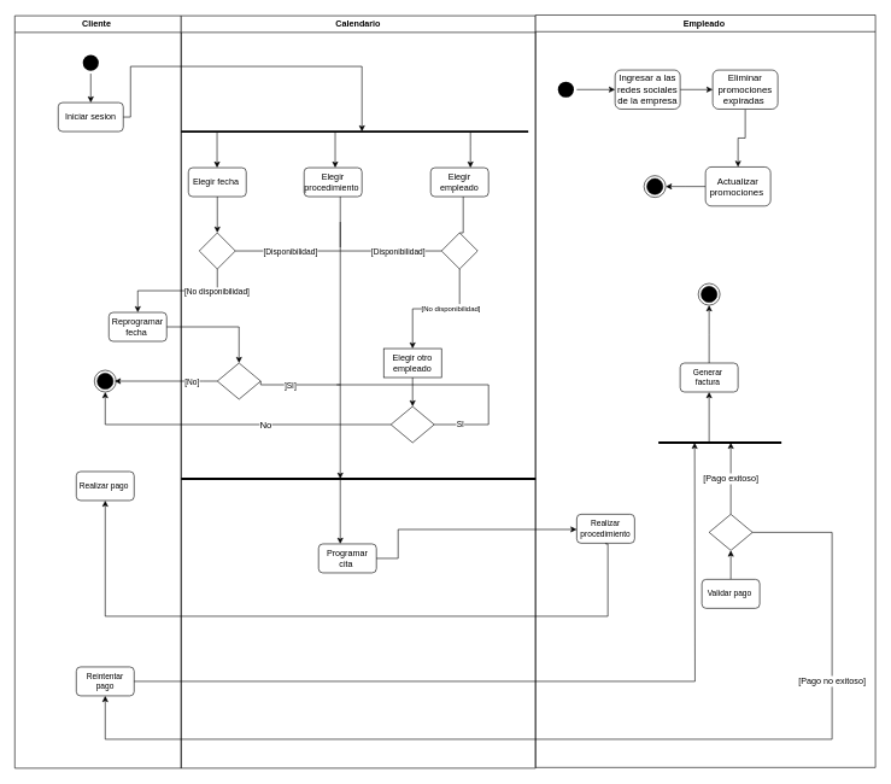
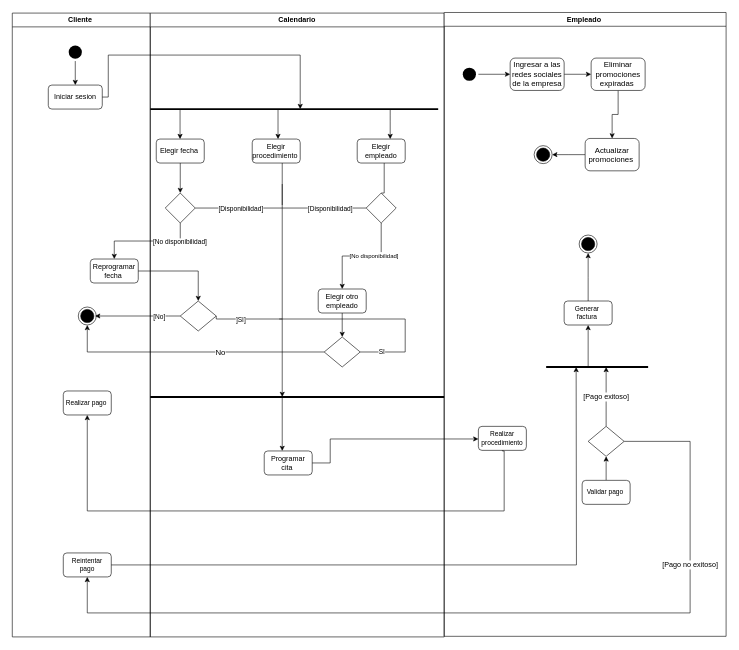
  <mxCell id="0" />
  <mxCell id="1" parent="0" />
  <mxCell id="2" value="Cliente&amp;nbsp;" style="swimlane;whiteSpace=wrap;html=1;movable=1;resizable=1;rotatable=1;deletable=1;editable=1;connectable=1;" vertex="1" parent="1"><mxGeometry x="20" y="21" width="230" height="1040" as="geometry" /></mxCell>
  <mxCell id="3" style="edgeStyle=orthogonalEdgeStyle;rounded=0;orthogonalLoop=1;jettySize=auto;html=1;entryX=0.5;entryY=0;entryDx=0;entryDy=0;" edge="1" parent="2" source="4" target="5"><mxGeometry relative="1" as="geometry"><mxPoint x="105" y="115" as="targetPoint" /></mxGeometry></mxCell>
  <mxCell id="4" value="" style="ellipse;html=1;shape=endState;fillColor=#000000;strokeColor=none;" vertex="1" parent="2"><mxGeometry x="90" y="50" width="30" height="30" as="geometry" /></mxCell>
  <mxCell id="5" value="Iniciar sesion" style="rounded=1;whiteSpace=wrap;html=1;strokeColor=#000000;" vertex="1" parent="2"><mxGeometry x="60" y="120" width="90" height="40" as="geometry" /></mxCell>
  <mxCell id="6" value="Reprogramar fecha&amp;nbsp;" style="rounded=1;whiteSpace=wrap;html=1;strokeColor=#000000;" vertex="1" parent="2"><mxGeometry x="130" y="410" width="80" height="40" as="geometry" /></mxCell>
  <mxCell id="7" value="" style="ellipse;html=1;shape=endState;fillColor=#000000;strokeColor=default;fontSize=8;" vertex="1" parent="2"><mxGeometry x="110" y="490" width="30" height="30" as="geometry" /></mxCell>
  <mxCell id="8" value="&lt;span style=&quot;font-size: 11px;&quot;&gt;Realizar pago&amp;nbsp;&lt;/span&gt;" style="rounded=1;whiteSpace=wrap;html=1;strokeColor=#000000;fontSize=8;" vertex="1" parent="2"><mxGeometry x="85" y="630" width="80" height="40" as="geometry" /></mxCell>
  <mxCell id="9" value="&lt;span style=&quot;font-size: 11px;&quot;&gt;Reintentar pago&lt;/span&gt;" style="rounded=1;whiteSpace=wrap;html=1;strokeColor=#000000;fontSize=8;" vertex="1" parent="2"><mxGeometry x="85" y="900" width="80" height="40" as="geometry" /></mxCell>
  <mxCell id="10" value="Calendario" style="swimlane;whiteSpace=wrap;html=1;movable=1;resizable=1;rotatable=1;deletable=1;editable=1;connectable=1;" vertex="1" parent="1"><mxGeometry x="250" y="21" width="490" height="1040" as="geometry" /></mxCell>
  <mxCell id="11" style="edgeStyle=orthogonalEdgeStyle;rounded=0;orthogonalLoop=1;jettySize=auto;html=1;strokeWidth=1;" edge="1" parent="10" source="12"><mxGeometry relative="1" as="geometry"><mxPoint x="50" y="300" as="targetPoint" /></mxGeometry></mxCell>
  <mxCell id="12" value="Elegir fecha&amp;nbsp;" style="rounded=1;whiteSpace=wrap;html=1;strokeColor=#000000;" vertex="1" parent="10"><mxGeometry x="10" y="210" width="80" height="40" as="geometry" /></mxCell>
  <mxCell id="13" value="" style="endArrow=none;html=1;rounded=0;strokeWidth=3;" edge="1" parent="10"><mxGeometry x="0.6" width="50" height="50" relative="1" as="geometry"><mxPoint y="160" as="sourcePoint" /><mxPoint x="480" y="160" as="targetPoint" /><Array as="points" /><mxPoint as="offset" /></mxGeometry></mxCell>
  <mxCell id="14" value="Elegir procedimiento&amp;nbsp;" style="rounded=1;whiteSpace=wrap;html=1;strokeColor=#000000;" vertex="1" parent="10"><mxGeometry x="170" y="210" width="80" height="40" as="geometry" /></mxCell>
  <mxCell id="15" style="edgeStyle=orthogonalEdgeStyle;rounded=0;orthogonalLoop=1;jettySize=auto;html=1;strokeWidth=1;fontSize=8;endArrow=none;endFill=0;entryX=0.5;entryY=0;entryDx=0;entryDy=0;" edge="1" parent="10" source="16" target="28"><mxGeometry relative="1" as="geometry"><mxPoint x="320" y="320" as="targetPoint" /><Array as="points"><mxPoint x="390" y="300" /></Array></mxGeometry></mxCell>
  <mxCell id="16" value="Elegir empleado" style="rounded=1;whiteSpace=wrap;html=1;strokeColor=#000000;" vertex="1" parent="10"><mxGeometry x="345" y="210" width="80" height="40" as="geometry" /></mxCell>
  <mxCell id="17" value="" style="endArrow=classic;html=1;rounded=0;strokeWidth=1;" edge="1" parent="10"><mxGeometry width="50" height="50" relative="1" as="geometry"><mxPoint x="49.66" y="160" as="sourcePoint" /><mxPoint x="49.66" y="210" as="targetPoint" /></mxGeometry></mxCell>
  <mxCell id="18" value="" style="endArrow=classic;html=1;rounded=0;strokeWidth=1;" edge="1" parent="10"><mxGeometry x="-0.6" y="35" width="50" height="50" relative="1" as="geometry"><mxPoint x="213.0" y="160" as="sourcePoint" /><mxPoint x="213.0" y="210" as="targetPoint" /><Array as="points" /><mxPoint as="offset" /></mxGeometry></mxCell>
  <mxCell id="19" value="" style="endArrow=classic;html=1;rounded=0;strokeWidth=1;" edge="1" parent="10"><mxGeometry x="-0.2" y="40" width="50" height="50" relative="1" as="geometry"><mxPoint x="400.0" y="160" as="sourcePoint" /><mxPoint x="400.0" y="210" as="targetPoint" /><Array as="points"><mxPoint x="400" y="170" /><mxPoint x="400" y="180" /></Array><mxPoint as="offset" /></mxGeometry></mxCell>
  <mxCell id="20" style="edgeStyle=orthogonalEdgeStyle;rounded=0;orthogonalLoop=1;jettySize=auto;html=1;exitX=1;exitY=0.5;exitDx=0;exitDy=0;strokeWidth=1;fontSize=8;" edge="1" parent="10" source="22"><mxGeometry relative="1" as="geometry"><mxPoint x="220" y="640" as="targetPoint" /><Array as="points"><mxPoint x="220" y="325" /></Array></mxGeometry></mxCell>
  <mxCell id="21" value="[Disponibilidad]" style="edgeLabel;html=1;align=center;verticalAlign=middle;resizable=0;points=[];fontSize=11;" connectable="0" vertex="1" parent="20"><mxGeometry x="-0.206" y="-2" relative="1" as="geometry"><mxPoint x="-68" y="-38" as="offset" /></mxGeometry></mxCell>
  <mxCell id="22" value="" style="rhombus;whiteSpace=wrap;html=1;strokeColor=#000000;" vertex="1" parent="10"><mxGeometry x="25" y="300" width="50" height="50" as="geometry" /></mxCell>
  <mxCell id="23" style="edgeStyle=orthogonalEdgeStyle;rounded=0;orthogonalLoop=1;jettySize=auto;html=1;strokeWidth=1;fontSize=8;endArrow=none;endFill=0;exitX=1;exitY=0.5;exitDx=0;exitDy=0;" edge="1" parent="10" source="25"><mxGeometry relative="1" as="geometry"><mxPoint x="220" y="510" as="targetPoint" /><Array as="points"><mxPoint x="110" y="510" /></Array></mxGeometry></mxCell>
  <mxCell id="24" value="]SI]" style="edgeLabel;html=1;align=center;verticalAlign=middle;resizable=0;points=[];fontSize=11;" connectable="0" vertex="1" parent="23"><mxGeometry x="-0.223" y="-1" relative="1" as="geometry"><mxPoint as="offset" /></mxGeometry></mxCell>
  <mxCell id="25" value="" style="rhombus;whiteSpace=wrap;html=1;strokeColor=#000000;fontSize=8;" vertex="1" parent="10"><mxGeometry x="50" y="480" width="60" height="50" as="geometry" /></mxCell>
  <mxCell id="26" style="edgeStyle=orthogonalEdgeStyle;rounded=0;orthogonalLoop=1;jettySize=auto;html=1;strokeWidth=1;fontSize=8;entryX=0.5;entryY=0;entryDx=0;entryDy=0;" edge="1" parent="10" source="28" target="30"><mxGeometry relative="1" as="geometry"><mxPoint x="320" y="440" as="targetPoint" /><Array as="points" /></mxGeometry></mxCell>
  <mxCell id="27" value="[No disponibilidad]" style="edgeLabel;html=1;align=center;verticalAlign=middle;resizable=0;points=[];fontSize=10;" connectable="0" vertex="1" parent="26"><mxGeometry x="-0.224" y="-2" relative="1" as="geometry"><mxPoint as="offset" /></mxGeometry></mxCell>
  <mxCell id="28" value="" style="rhombus;whiteSpace=wrap;html=1;strokeColor=#000000;" vertex="1" parent="10"><mxGeometry x="360" y="300" width="50" height="50" as="geometry" /></mxCell>
  <mxCell id="29" style="edgeStyle=orthogonalEdgeStyle;rounded=0;orthogonalLoop=1;jettySize=auto;html=1;entryX=0.5;entryY=0;entryDx=0;entryDy=0;strokeWidth=1;fontSize=8;" edge="1" parent="10" source="30" target="31"><mxGeometry relative="1" as="geometry" /></mxCell>
- <mxCell id="30" value="Elegir otro empleado" style="whiteSpace=wrap;html=1;strokeColor=#000000;rounded=0;" vertex="1" parent="10"><mxGeometry x="280" y="460" width="80" height="40" as="geometry" /></mxCell>
+ <mxCell id="30" value="Elegir otro empleado" style="rounded=1;whiteSpace=wrap;html=1;strokeColor=#000000;" vertex="1" parent="10"><mxGeometry x="280" y="460" width="80" height="40" as="geometry" /></mxCell>
  <mxCell id="31" value="" style="rhombus;whiteSpace=wrap;html=1;strokeColor=#000000;fontSize=8;" vertex="1" parent="10"><mxGeometry x="290" y="540" width="60" height="50" as="geometry" /></mxCell>
  <mxCell id="32" value="" style="endArrow=none;html=1;rounded=0;strokeWidth=3;" edge="1" parent="10"><mxGeometry x="0.6" width="50" height="50" relative="1" as="geometry"><mxPoint y="640" as="sourcePoint" /><mxPoint x="490" y="640" as="targetPoint" /><Array as="points"><mxPoint x="240" y="640" /></Array><mxPoint as="offset" /></mxGeometry></mxCell>
  <mxCell id="33" value="Programar cita&amp;nbsp;" style="rounded=1;whiteSpace=wrap;html=1;strokeColor=#000000;" vertex="1" parent="10"><mxGeometry x="190" y="730" width="80" height="40" as="geometry" /></mxCell>
  <mxCell id="34" value="" style="edgeStyle=orthogonalEdgeStyle;rounded=0;orthogonalLoop=1;jettySize=auto;html=1;strokeWidth=1;fontSize=8;endArrow=none;endFill=0;exitX=1;exitY=0.5;exitDx=0;exitDy=0;" edge="1" parent="10" source="31"><mxGeometry relative="1" as="geometry"><mxPoint x="345" y="565" as="sourcePoint" /><mxPoint x="215" y="510" as="targetPoint" /><Array as="points"><mxPoint x="425" y="565" /><mxPoint x="425" y="510" /></Array></mxGeometry></mxCell>
  <mxCell id="35" value="&lt;font style=&quot;font-size: 11px;&quot;&gt;SI&lt;/font&gt;" style="edgeLabel;html=1;align=center;verticalAlign=middle;resizable=0;points=[];fontSize=8;" connectable="0" vertex="1" parent="34"><mxGeometry x="-0.26" relative="1" as="geometry"><mxPoint x="-40" y="50" as="offset" /></mxGeometry></mxCell>
  <mxCell id="36" value="Empleado&amp;nbsp;" style="swimlane;whiteSpace=wrap;html=1;movable=1;resizable=1;rotatable=1;deletable=1;editable=1;connectable=1;" vertex="1" parent="1"><mxGeometry x="740" y="20" width="470" height="1040" as="geometry" /></mxCell>
  <mxCell id="37" value="&lt;span style=&quot;font-size: 11px;&quot;&gt;Realizar procedimiento&lt;/span&gt;" style="rounded=1;whiteSpace=wrap;html=1;strokeColor=#000000;fontSize=8;" vertex="1" parent="36"><mxGeometry x="57" y="690" width="80" height="40" as="geometry" /></mxCell>
  <mxCell id="38" style="edgeStyle=orthogonalEdgeStyle;rounded=0;orthogonalLoop=1;jettySize=auto;html=1;strokeWidth=1;fontSize=12;startArrow=none;startFill=0;endArrow=classic;endFill=1;" edge="1" parent="36" source="39"><mxGeometry relative="1" as="geometry"><mxPoint x="240" y="401" as="targetPoint" /></mxGeometry></mxCell>
  <mxCell id="39" value="&lt;span style=&quot;font-size: 11px;&quot;&gt;Generar&amp;nbsp; factura&amp;nbsp;&lt;/span&gt;" style="rounded=1;whiteSpace=wrap;html=1;strokeColor=#000000;fontSize=8;" vertex="1" parent="36"><mxGeometry x="200" y="481" width="80" height="40" as="geometry" /></mxCell>
  <mxCell id="40" style="edgeStyle=orthogonalEdgeStyle;rounded=0;orthogonalLoop=1;jettySize=auto;html=1;entryX=0.5;entryY=1;entryDx=0;entryDy=0;strokeWidth=1;fontSize=12;startArrow=none;startFill=0;endArrow=classic;endFill=1;" edge="1" parent="36" source="41" target="43"><mxGeometry relative="1" as="geometry" /></mxCell>
  <mxCell id="41" value="&lt;span style=&quot;font-size: 11px;&quot;&gt;Validar pago&amp;nbsp;&lt;/span&gt;" style="rounded=1;whiteSpace=wrap;html=1;strokeColor=#000000;fontSize=8;" vertex="1" parent="36"><mxGeometry x="230" y="780" width="80" height="40" as="geometry" /></mxCell>
  <mxCell id="42" value="[Pago exitoso]" style="edgeStyle=orthogonalEdgeStyle;rounded=0;orthogonalLoop=1;jettySize=auto;html=1;strokeWidth=1;fontSize=12;startArrow=none;startFill=0;endArrow=classic;endFill=1;" edge="1" parent="36" source="43"><mxGeometry relative="1" as="geometry"><mxPoint x="270" y="591" as="targetPoint" /></mxGeometry></mxCell>
  <mxCell id="43" value="" style="rhombus;whiteSpace=wrap;html=1;strokeColor=#000000;fontSize=8;" vertex="1" parent="36"><mxGeometry x="240" y="690" width="60" height="50" as="geometry" /></mxCell>
  <mxCell id="44" value="" style="endArrow=none;html=1;rounded=0;strokeWidth=3;" edge="1" parent="36"><mxGeometry x="0.6" width="50" height="50" relative="1" as="geometry"><mxPoint x="170" y="591" as="sourcePoint" /><mxPoint x="340" y="591" as="targetPoint" /><Array as="points"><mxPoint x="230" y="591" /></Array><mxPoint as="offset" /></mxGeometry></mxCell>
  <mxCell id="45" value="" style="ellipse;html=1;shape=endState;fillColor=#000000;strokeColor=default;fontSize=8;" vertex="1" parent="36"><mxGeometry x="225" y="371" width="30" height="30" as="geometry" /></mxCell>
  <mxCell id="46" style="edgeStyle=orthogonalEdgeStyle;rounded=0;orthogonalLoop=1;jettySize=auto;html=1;strokeWidth=1;fontSize=11;startArrow=none;startFill=0;endArrow=classic;endFill=1;entryX=0;entryY=0.5;entryDx=0;entryDy=0;" edge="1" parent="36" source="47" target="49"><mxGeometry relative="1" as="geometry"><mxPoint x="105.0" y="96" as="targetPoint" /></mxGeometry></mxCell>
  <mxCell id="47" value="" style="ellipse;html=1;shape=endState;fillColor=#000000;strokeColor=none;" vertex="1" parent="36"><mxGeometry x="27" y="88" width="30" height="30" as="geometry" /></mxCell>
  <mxCell id="48" style="edgeStyle=orthogonalEdgeStyle;rounded=0;orthogonalLoop=1;jettySize=auto;html=1;strokeWidth=1;fontSize=13;startArrow=none;startFill=0;endArrow=classic;endFill=1;" edge="1" parent="36" source="49" target="51"><mxGeometry relative="1" as="geometry" /></mxCell>
  <mxCell id="49" value="Ingresar a las redes sociales de la empresa" style="rounded=1;whiteSpace=wrap;html=1;strokeColor=#000000;fontSize=13;" vertex="1" parent="36"><mxGeometry x="110" y="76" width="90" height="54" as="geometry" /></mxCell>
  <mxCell id="50" value="" style="edgeStyle=orthogonalEdgeStyle;rounded=0;orthogonalLoop=1;jettySize=auto;html=1;strokeWidth=1;fontSize=13;startArrow=none;startFill=0;endArrow=classic;endFill=1;" edge="1" parent="36" source="51" target="53"><mxGeometry relative="1" as="geometry" /></mxCell>
  <mxCell id="51" value="Eliminar promociones expiradas&amp;nbsp;" style="rounded=1;whiteSpace=wrap;html=1;strokeColor=#000000;fontSize=13;" vertex="1" parent="36"><mxGeometry x="245" y="76" width="90" height="54" as="geometry" /></mxCell>
  <mxCell id="52" value="" style="edgeStyle=orthogonalEdgeStyle;rounded=0;orthogonalLoop=1;jettySize=auto;html=1;strokeWidth=1;fontSize=13;startArrow=none;startFill=0;endArrow=classic;endFill=1;" edge="1" parent="36" source="53"><mxGeometry relative="1" as="geometry"><mxPoint x="180.0" y="237" as="targetPoint" /></mxGeometry></mxCell>
  <mxCell id="53" value="Actualizar promociones&amp;nbsp;" style="rounded=1;whiteSpace=wrap;html=1;strokeColor=#000000;fontSize=13;" vertex="1" parent="36"><mxGeometry x="235" y="210" width="90" height="54" as="geometry" /></mxCell>
  <mxCell id="54" value="" style="ellipse;html=1;shape=endState;fillColor=#000000;strokeColor=default;fontSize=8;" vertex="1" parent="36"><mxGeometry x="150" y="222" width="30" height="30" as="geometry" /></mxCell>
  <mxCell id="55" style="edgeStyle=orthogonalEdgeStyle;rounded=0;orthogonalLoop=1;jettySize=auto;html=1;" edge="1" parent="1" source="5"><mxGeometry relative="1" as="geometry"><mxPoint x="500" y="181" as="targetPoint" /><Array as="points"><mxPoint x="180" y="161" /><mxPoint x="180" y="91" /><mxPoint x="500" y="91" /></Array></mxGeometry></mxCell>
  <mxCell id="56" style="edgeStyle=orthogonalEdgeStyle;rounded=0;orthogonalLoop=1;jettySize=auto;html=1;strokeWidth=1;fontSize=8;" edge="1" parent="1" source="25"><mxGeometry relative="1" as="geometry"><mxPoint x="158" y="526" as="targetPoint" /><Array as="points"><mxPoint x="280" y="526" /><mxPoint x="280" y="526" /></Array></mxGeometry></mxCell>
  <mxCell id="57" value="[No]" style="edgeLabel;html=1;align=center;verticalAlign=middle;resizable=0;points=[];fontSize=11;" connectable="0" vertex="1" parent="56"><mxGeometry x="-0.239" relative="1" as="geometry"><mxPoint x="18" as="offset" /></mxGeometry></mxCell>
  <mxCell id="58" style="edgeStyle=orthogonalEdgeStyle;rounded=0;orthogonalLoop=1;jettySize=auto;html=1;entryX=0.5;entryY=0;entryDx=0;entryDy=0;strokeWidth=1;fontSize=8;" edge="1" parent="1" source="6" target="25"><mxGeometry relative="1" as="geometry" /></mxCell>
  <mxCell id="59" style="edgeStyle=orthogonalEdgeStyle;rounded=0;orthogonalLoop=1;jettySize=auto;html=1;exitX=0.5;exitY=1;exitDx=0;exitDy=0;strokeWidth=1;fontSize=8;entryX=0.5;entryY=0;entryDx=0;entryDy=0;" edge="1" parent="1" source="22" target="6"><mxGeometry relative="1" as="geometry"><mxPoint x="300" y="401" as="targetPoint" /></mxGeometry></mxCell>
  <mxCell id="60" value="[No disponibilidad]&amp;nbsp;" style="edgeLabel;html=1;align=center;verticalAlign=middle;resizable=0;points=[];fontSize=11;" connectable="0" vertex="1" parent="59"><mxGeometry x="-0.2" y="1" relative="1" as="geometry"><mxPoint x="38" as="offset" /></mxGeometry></mxCell>
  <mxCell id="61" style="edgeStyle=orthogonalEdgeStyle;rounded=0;orthogonalLoop=1;jettySize=auto;html=1;exitX=0;exitY=0.5;exitDx=0;exitDy=0;strokeWidth=1;fontSize=8;entryX=0.5;entryY=1;entryDx=0;entryDy=0;" edge="1" parent="1" source="31" target="7"><mxGeometry relative="1" as="geometry"><mxPoint x="470" y="616" as="targetPoint" /><Array as="points"><mxPoint x="145" y="586" /></Array></mxGeometry></mxCell>
  <mxCell id="62" value="No" style="edgeLabel;html=1;align=center;verticalAlign=middle;resizable=0;points=[];fontSize=13;" connectable="0" vertex="1" parent="61"><mxGeometry x="-0.21" y="-1" relative="1" as="geometry"><mxPoint as="offset" /></mxGeometry></mxCell>
  <mxCell id="63" style="edgeStyle=orthogonalEdgeStyle;rounded=0;orthogonalLoop=1;jettySize=auto;html=1;strokeWidth=1;fontSize=8;endArrow=none;endFill=0;" edge="1" parent="1" source="14"><mxGeometry relative="1" as="geometry"><mxPoint x="470" y="341" as="targetPoint" /><Array as="points"><mxPoint x="470" y="281" /><mxPoint x="470" y="281" /></Array></mxGeometry></mxCell>
  <mxCell id="64" style="edgeStyle=orthogonalEdgeStyle;rounded=0;orthogonalLoop=1;jettySize=auto;html=1;strokeWidth=1;fontSize=8;endArrow=none;endFill=0;" edge="1" parent="1" source="28"><mxGeometry relative="1" as="geometry"><mxPoint x="470" y="306" as="targetPoint" /><Array as="points"><mxPoint x="470" y="346" /></Array></mxGeometry></mxCell>
  <mxCell id="65" value="[Disponibilidad]" style="edgeLabel;html=1;align=center;verticalAlign=middle;resizable=0;points=[];fontSize=11;" connectable="0" vertex="1" parent="64"><mxGeometry x="-0.184" y="-2" relative="1" as="geometry"><mxPoint x="12" y="2" as="offset" /></mxGeometry></mxCell>
  <mxCell id="66" style="edgeStyle=orthogonalEdgeStyle;rounded=0;orthogonalLoop=1;jettySize=auto;html=1;strokeWidth=1;fontSize=8;endArrow=none;endFill=0;startArrow=classic;startFill=1;" edge="1" parent="1" source="33"><mxGeometry relative="1" as="geometry"><mxPoint x="480" y="661" as="targetPoint" /><Array as="points"><mxPoint x="470" y="661" /></Array></mxGeometry></mxCell>
  <mxCell id="67" style="edgeStyle=orthogonalEdgeStyle;rounded=0;orthogonalLoop=1;jettySize=auto;html=1;strokeWidth=1;fontSize=8;startArrow=none;startFill=0;endArrow=classic;endFill=1;exitX=1;exitY=0.5;exitDx=0;exitDy=0;" edge="1" parent="1" source="33" target="37"><mxGeometry relative="1" as="geometry"><mxPoint x="550" y="771" as="sourcePoint" /><Array as="points"><mxPoint x="550" y="771" /><mxPoint x="550" y="731" /></Array></mxGeometry></mxCell>
  <mxCell id="68" style="edgeStyle=orthogonalEdgeStyle;rounded=0;orthogonalLoop=1;jettySize=auto;html=1;strokeWidth=1;fontSize=12;startArrow=none;startFill=0;endArrow=classic;endFill=1;entryX=0.5;entryY=1;entryDx=0;entryDy=0;exitX=0.5;exitY=1;exitDx=0;exitDy=0;" edge="1" parent="1" source="37" target="8"><mxGeometry relative="1" as="geometry"><mxPoint x="837" y="851" as="targetPoint" /><Array as="points"><mxPoint x="840" y="751" /><mxPoint x="840" y="851" /><mxPoint x="145" y="851" /></Array></mxGeometry></mxCell>
  <mxCell id="69" value="[Pago no exitoso]" style="edgeStyle=orthogonalEdgeStyle;rounded=0;orthogonalLoop=1;jettySize=auto;html=1;strokeWidth=1;fontSize=12;startArrow=none;startFill=0;endArrow=classic;endFill=1;entryX=0.5;entryY=1;entryDx=0;entryDy=0;" edge="1" parent="1" source="43" target="9"><mxGeometry x="-0.567" relative="1" as="geometry"><mxPoint x="140" y="981" as="targetPoint" /><Array as="points"><mxPoint x="1150" y="735" /><mxPoint x="1150" y="1021" /><mxPoint x="145" y="1021" /></Array><mxPoint as="offset" /></mxGeometry></mxCell>
  <mxCell id="70" style="edgeStyle=orthogonalEdgeStyle;rounded=0;orthogonalLoop=1;jettySize=auto;html=1;strokeWidth=1;fontSize=12;startArrow=none;startFill=0;endArrow=classic;endFill=1;" edge="1" parent="1" source="9"><mxGeometry relative="1" as="geometry"><mxPoint x="960" y="611" as="targetPoint" /></mxGeometry></mxCell>
  <mxCell id="71" style="edgeStyle=orthogonalEdgeStyle;rounded=0;orthogonalLoop=1;jettySize=auto;html=1;strokeWidth=1;fontSize=12;startArrow=classic;startFill=1;endArrow=none;endFill=0;" edge="1" parent="1" source="39"><mxGeometry relative="1" as="geometry"><mxPoint x="980" y="611" as="targetPoint" /></mxGeometry></mxCell>
